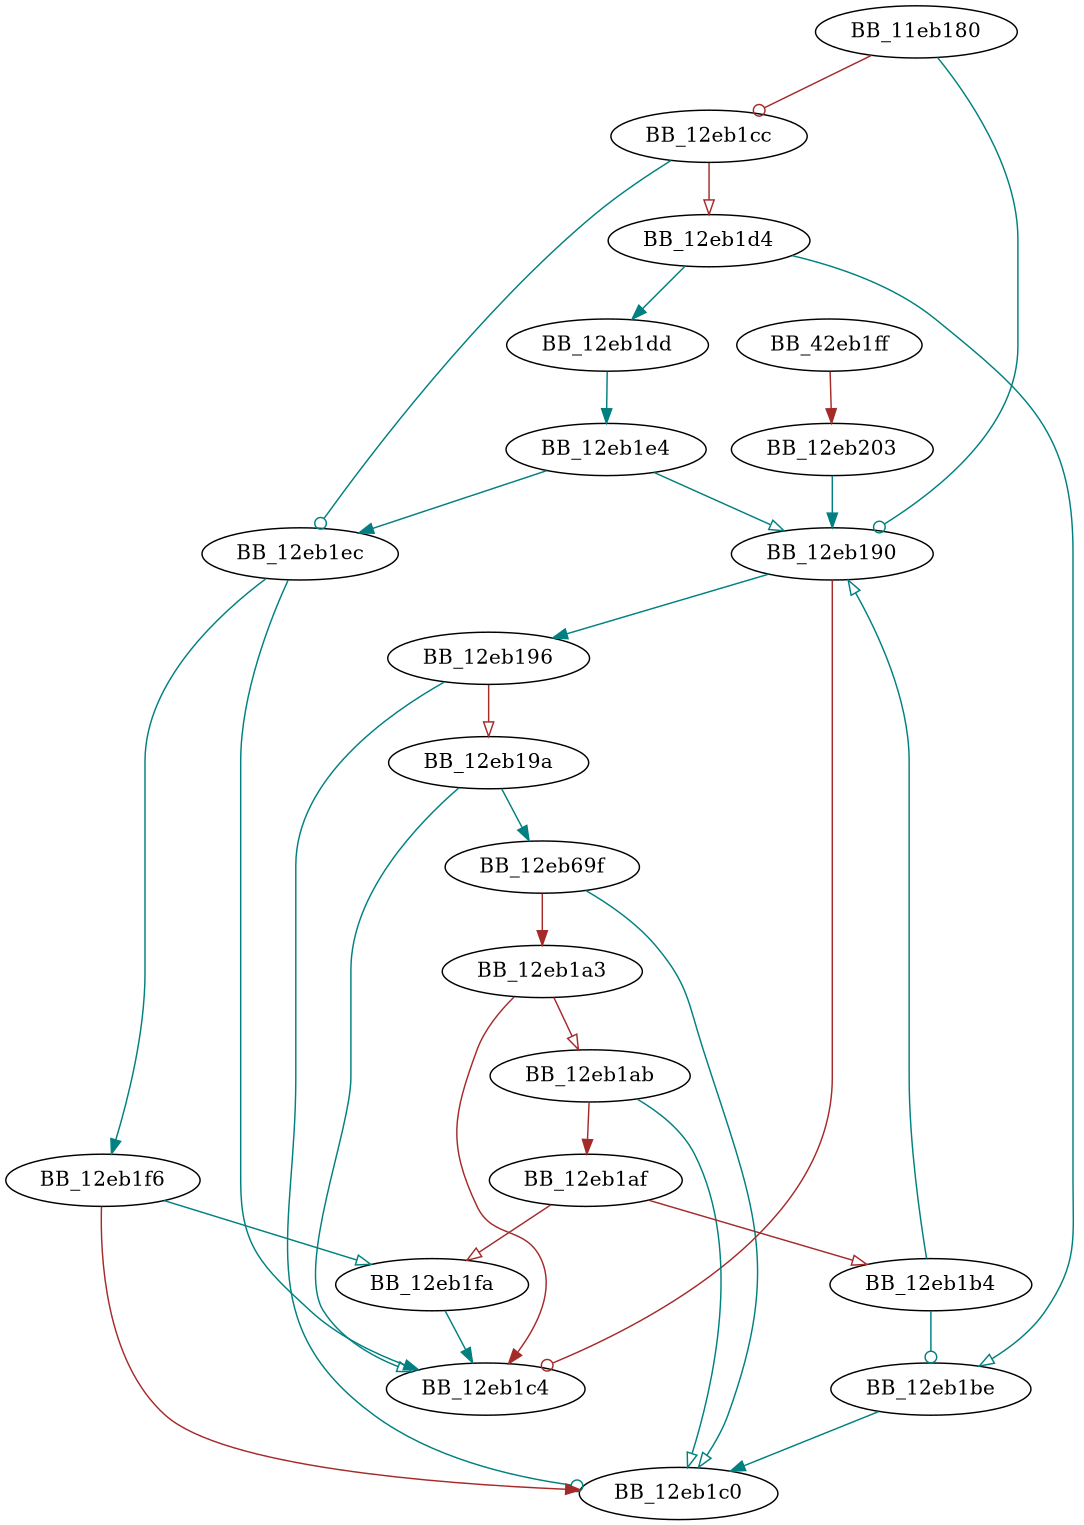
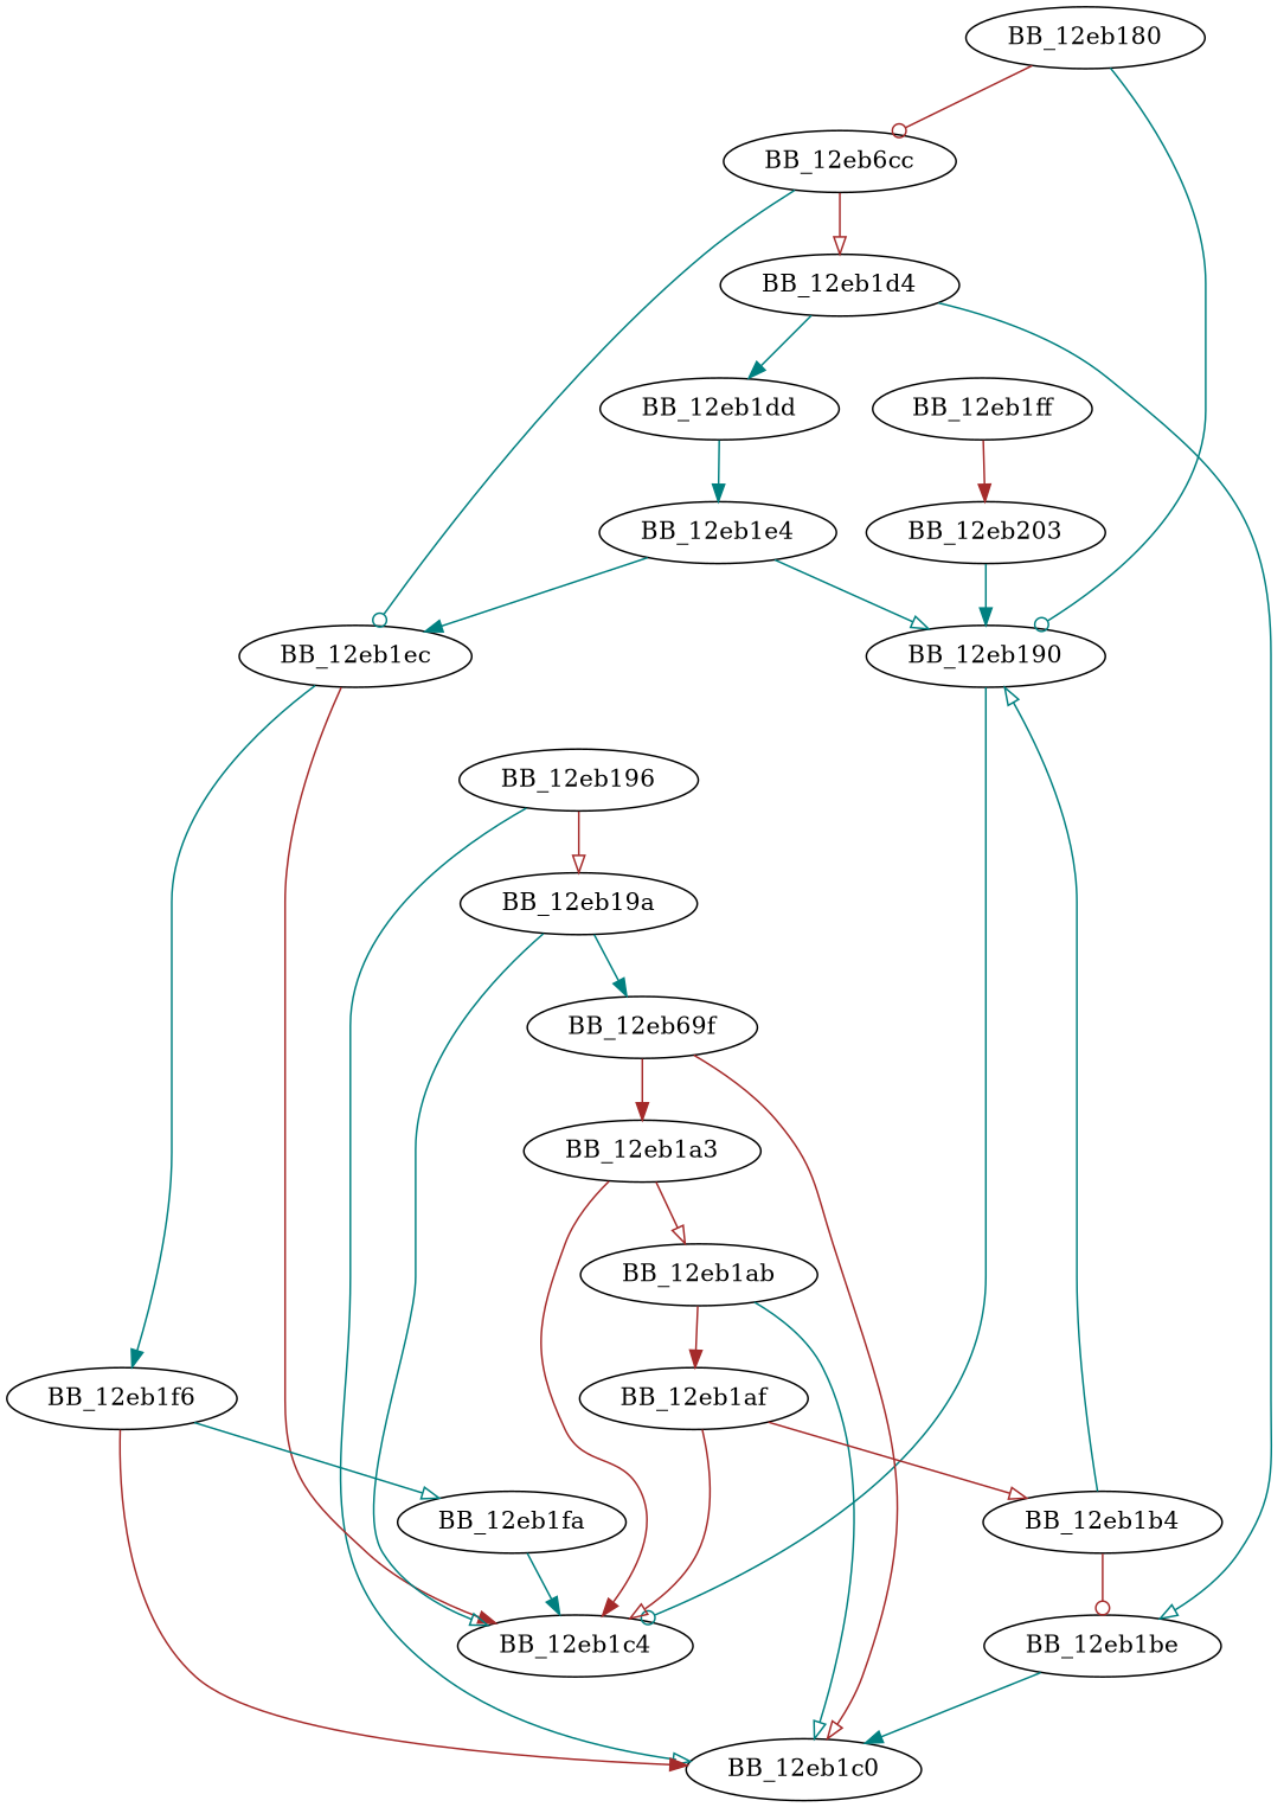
  digraph {
    edge [arrowhead=normal color=teal]
-   BB_12eb180 [label=BB_11eb180]
+   BB_12eb180
    BB_12eb190
-   BB_12eb1cc
+   BB_12eb1cc [label=BB_12eb6cc]
    BB_12eb196
    BB_12eb1c4
    BB_12eb1d4
    BB_12eb1ec
    BB_12eb19a
    BB_12eb1c0
    BB_12eb1be
    BB_12eb1dd
    BB_12eb1f6
    n13 [label=BB_12eb69f]
    BB_12eb1a3
    BB_12eb1ab
    BB_12eb1af
    BB_12eb1b4
    BB_12eb1e4
    BB_12eb1fa
-   BB_12eb1ff [label=BB_42eb1ff]
+   BB_12eb1ff
    BB_12eb203
    BB_12eb180 -> BB_12eb190 [arrowhead=odot]
    BB_12eb180 -> BB_12eb1cc [arrowhead=odot color=brown]
-   BB_12eb190 -> BB_12eb196
-   BB_12eb190 -> BB_12eb1c4 [arrowhead=odot color=brown]
+   BB_12eb190 -> BB_12eb1c4 [arrowhead=odot]
    BB_12eb1cc -> BB_12eb1d4 [arrowhead=onormal color=brown]
    BB_12eb1cc -> BB_12eb1ec [arrowhead=odot]
    BB_12eb196 -> BB_12eb19a [arrowhead=onormal color=brown]
-   BB_12eb196 -> BB_12eb1c0 [arrowhead=odot]
+   BB_12eb196 -> BB_12eb1c0 [arrowhead=onormal]
    BB_12eb1d4 -> BB_12eb1be [arrowhead=onormal]
    BB_12eb1d4 -> BB_12eb1dd
-   BB_12eb1ec -> BB_12eb1c4
+   BB_12eb1ec -> BB_12eb1c4 [color=brown]
    BB_12eb1ec -> BB_12eb1f6
    BB_12eb19a -> BB_12eb1c4 [arrowhead=onormal]
    BB_12eb19a -> n13
    BB_12eb1be -> BB_12eb1c0
    BB_12eb1dd -> BB_12eb1e4
    BB_12eb1f6 -> BB_12eb1c0 [color=brown]
    BB_12eb1f6 -> BB_12eb1fa [arrowhead=onormal]
-   n13 -> BB_12eb1c0 [arrowhead=onormal]
+   n13 -> BB_12eb1c0 [arrowhead=onormal color=brown]
    n13 -> BB_12eb1a3 [color=brown]
    BB_12eb1a3 -> BB_12eb1c4 [color=brown]
    BB_12eb1a3 -> BB_12eb1ab [arrowhead=onormal color=brown]
    BB_12eb1ab -> BB_12eb1c0 [arrowhead=onormal]
    BB_12eb1ab -> BB_12eb1af [color=brown]
-   BB_12eb1af -> BB_12eb1fa [arrowhead=onormal color=brown]
+   BB_12eb1af -> BB_12eb1c4 [arrowhead=onormal color=brown]
    BB_12eb1af -> BB_12eb1b4 [arrowhead=onormal color=brown]
    BB_12eb1b4 -> BB_12eb190 [arrowhead=onormal]
-   BB_12eb1b4 -> BB_12eb1be [arrowhead=odot]
+   BB_12eb1b4 -> BB_12eb1be [arrowhead=odot color=brown]
    BB_12eb1e4 -> BB_12eb190 [arrowhead=onormal]
    BB_12eb1e4 -> BB_12eb1ec
    BB_12eb1fa -> BB_12eb1c4
    BB_12eb1ff -> BB_12eb203 [color=brown]
    BB_12eb203 -> BB_12eb190
  }
